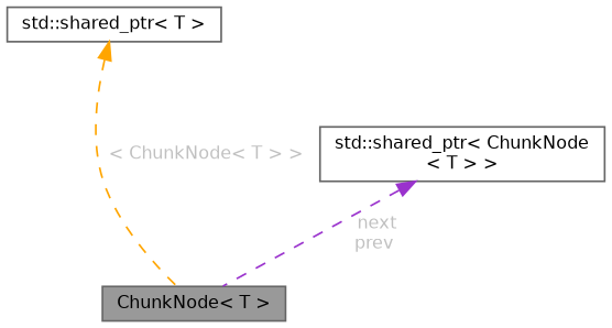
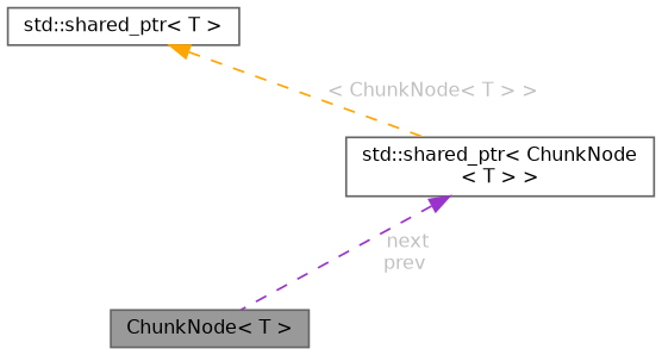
  digraph {
    node [color=gray40 fillcolor=white fontname=Helvetica fontsize=10 shape=box style=filled]
    edge [dir=back fontcolor=grey fontname=Helvetica fontsize=10 labelfontname=Helvetica labelfontsize=10 style=dashed]
    n1 [fillcolor=grey60 fontcolor=black height=0.2 label="ChunkNode\< T \>" width=0.4]
    n2 [height=0.2 label="std::shared_ptr\< ChunkNode\l\< T \> \>" width=0.4]
    n3 [height=0.2 label="std::shared_ptr\< T \>" width=0.4]
    n2 -> n1 [color=darkorchid3 label=" next\nprev"]
-   n3 -> n1 [color=orange label=" \< ChunkNode\< T \> \>"]
+   n3 -> n2 [color=orange label=" \< ChunkNode\< T \> \>"]
  }
